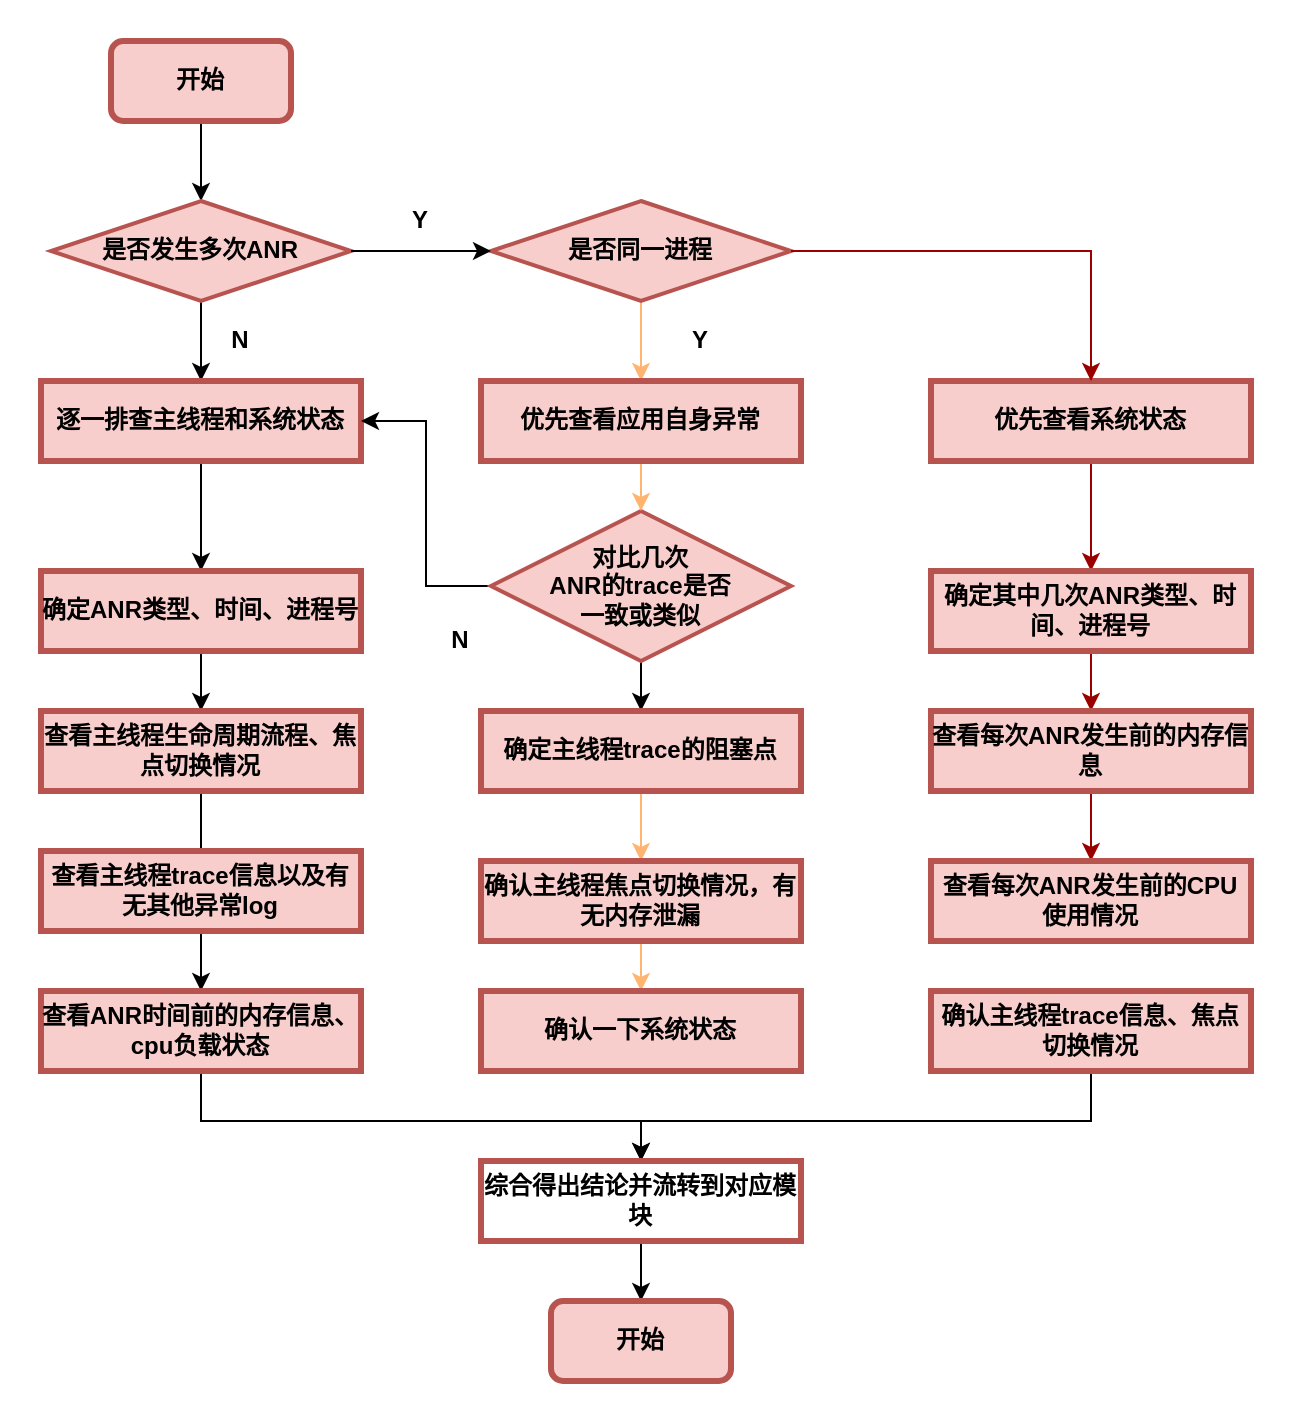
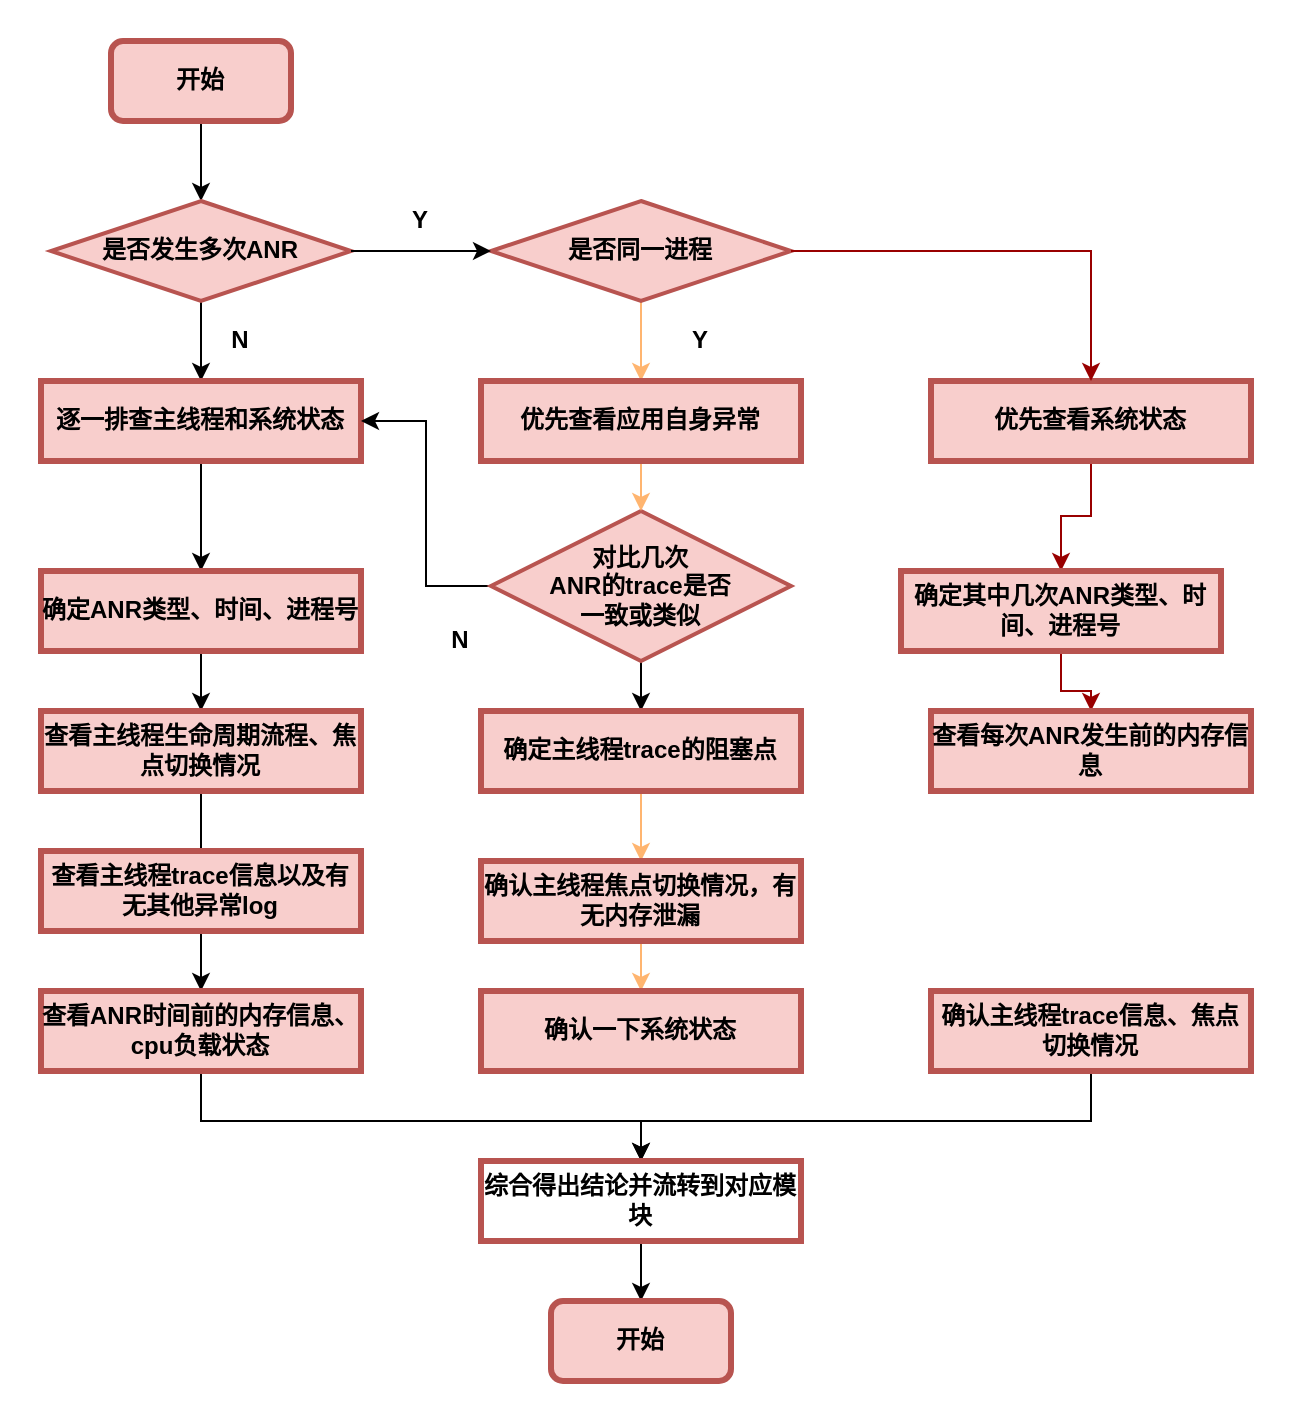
  <mxCell id="0" />
  <mxCell id="1" parent="0" />
  <mxCell id="2" style="edgeStyle=orthogonalEdgeStyle;rounded=0;orthogonalLoop=1;jettySize=auto;html=1;" edge="1" parent="1" source="3" target="5"><mxGeometry relative="1" as="geometry"><mxPoint x="100" y="100" as="targetPoint" /></mxGeometry></mxCell>
  <mxCell id="3" value="开始" style="whiteSpace=wrap;align=center;verticalAlign=middle;fontStyle=1;strokeWidth=3;fillColor=#f8cecc;strokeColor=#b85450;rounded=1;" parent="1" vertex="1"><mxGeometry x="55" y="20" width="90" height="40" as="geometry" /></mxCell>
  <mxCell id="4" style="edgeStyle=orthogonalEdgeStyle;rounded=0;orthogonalLoop=1;jettySize=auto;html=1;entryX=0.5;entryY=0;entryDx=0;entryDy=0;" edge="1" parent="1" source="5" target="12"><mxGeometry relative="1" as="geometry"><mxPoint x="100" y="210" as="targetPoint" /></mxGeometry></mxCell>
  <mxCell id="5" value="是否发生多次ANR" style="strokeWidth=2;html=1;shape=mxgraph.flowchart.decision;whiteSpace=wrap;fillColor=#f8cecc;strokeColor=#b85450;fontStyle=1" vertex="1" parent="1"><mxGeometry x="25" y="100" width="150" height="50" as="geometry" /></mxCell>
  <mxCell id="6" style="edgeStyle=orthogonalEdgeStyle;rounded=0;orthogonalLoop=1;jettySize=auto;html=1;strokeColor=#FFB570;" edge="1" parent="1" source="7" target="25"><mxGeometry relative="1" as="geometry" /></mxCell>
  <mxCell id="7" value="是否同一进程" style="strokeWidth=2;html=1;shape=mxgraph.flowchart.decision;whiteSpace=wrap;fillColor=#f8cecc;strokeColor=#b85450;fontStyle=1" vertex="1" parent="1"><mxGeometry x="245" y="100" width="150" height="50" as="geometry" /></mxCell>
  <mxCell id="8" style="edgeStyle=orthogonalEdgeStyle;rounded=0;orthogonalLoop=1;jettySize=auto;html=1;entryX=0;entryY=0.5;entryDx=0;entryDy=0;entryPerimeter=0;" edge="1" parent="1" source="5" target="7"><mxGeometry relative="1" as="geometry" /></mxCell>
  <mxCell id="9" value="&lt;b&gt;Y&lt;/b&gt;" style="text;html=1;strokeColor=none;fillColor=none;align=center;verticalAlign=middle;whiteSpace=wrap;rounded=0;" vertex="1" parent="1"><mxGeometry x="195" y="100" width="30" height="20" as="geometry" /></mxCell>
  <mxCell id="10" value="&lt;b&gt;N&lt;/b&gt;" style="text;html=1;strokeColor=none;fillColor=none;align=center;verticalAlign=middle;whiteSpace=wrap;rounded=0;" vertex="1" parent="1"><mxGeometry x="105" y="160" width="30" height="20" as="geometry" /></mxCell>
  <mxCell id="11" style="edgeStyle=orthogonalEdgeStyle;rounded=0;orthogonalLoop=1;jettySize=auto;html=1;entryX=0.5;entryY=0;entryDx=0;entryDy=0;" edge="1" parent="1" source="12" target="14"><mxGeometry relative="1" as="geometry" /></mxCell>
  <mxCell id="12" value="逐一排查主线程和系统状态" style="whiteSpace=wrap;align=center;verticalAlign=middle;fontStyle=1;strokeWidth=3;fillColor=#f8cecc;strokeColor=#b85450;rounded=0;" vertex="1" parent="1"><mxGeometry x="20" y="190" width="160" height="40" as="geometry" /></mxCell>
  <mxCell id="13" style="edgeStyle=orthogonalEdgeStyle;rounded=0;orthogonalLoop=1;jettySize=auto;html=1;entryX=0.5;entryY=0;entryDx=0;entryDy=0;" edge="1" parent="1" source="14" target="16"><mxGeometry relative="1" as="geometry" /></mxCell>
  <mxCell id="14" value="确定ANR类型、时间、进程号" style="whiteSpace=wrap;align=center;verticalAlign=middle;fontStyle=1;strokeWidth=3;fillColor=#f8cecc;strokeColor=#b85450;rounded=0;" vertex="1" parent="1"><mxGeometry x="20" y="285" width="160" height="40" as="geometry" /></mxCell>
  <mxCell id="15" style="edgeStyle=orthogonalEdgeStyle;rounded=0;orthogonalLoop=1;jettySize=auto;html=1;endArrow=none;" edge="1" parent="1" source="16" target="18"><mxGeometry relative="1" as="geometry" /></mxCell>
  <mxCell id="16" value="查看主线程生命周期流程、焦点切换情况" style="whiteSpace=wrap;align=center;verticalAlign=middle;fontStyle=1;strokeWidth=3;fillColor=#f8cecc;strokeColor=#b85450;rounded=0;" vertex="1" parent="1"><mxGeometry x="20" y="355" width="160" height="40" as="geometry" /></mxCell>
  <mxCell id="17" style="edgeStyle=orthogonalEdgeStyle;rounded=0;orthogonalLoop=1;jettySize=auto;html=1;" edge="1" parent="1" source="18" target="20"><mxGeometry relative="1" as="geometry" /></mxCell>
  <mxCell id="18" value="查看主线程trace信息以及有无其他异常log" style="whiteSpace=wrap;align=center;verticalAlign=middle;fontStyle=1;strokeWidth=3;fillColor=#f8cecc;strokeColor=#b85450;rounded=0;" vertex="1" parent="1"><mxGeometry x="20" y="425" width="160" height="40" as="geometry" /></mxCell>
  <mxCell id="19" style="edgeStyle=orthogonalEdgeStyle;rounded=0;orthogonalLoop=1;jettySize=auto;html=1;entryX=0.5;entryY=0;entryDx=0;entryDy=0;" edge="1" parent="1" source="20" target="44"><mxGeometry relative="1" as="geometry"><mxPoint x="155" y="580" as="targetPoint" /><Array as="points"><mxPoint x="100" y="560" /><mxPoint x="320" y="560" /></Array></mxGeometry></mxCell>
  <mxCell id="20" value="查看ANR时间前的内存信息、cpu负载状态" style="whiteSpace=wrap;align=center;verticalAlign=middle;fontStyle=1;strokeWidth=3;fillColor=#f8cecc;strokeColor=#b85450;rounded=0;" vertex="1" parent="1"><mxGeometry x="20" y="495" width="160" height="40" as="geometry" /></mxCell>
  <mxCell id="21" style="edgeStyle=orthogonalEdgeStyle;rounded=0;orthogonalLoop=1;jettySize=auto;html=1;entryX=1;entryY=0.5;entryDx=0;entryDy=0;" edge="1" parent="1" source="23" target="12"><mxGeometry relative="1" as="geometry" /></mxCell>
  <mxCell id="22" style="edgeStyle=orthogonalEdgeStyle;rounded=0;orthogonalLoop=1;jettySize=auto;html=1;" edge="1" parent="1" source="23" target="29"><mxGeometry relative="1" as="geometry" /></mxCell>
  <mxCell id="23" value="&lt;div style=&quot;&quot;&gt;&lt;span style=&quot;background-color: initial;&quot;&gt;对比几次&lt;/span&gt;&lt;/div&gt;&lt;div style=&quot;&quot;&gt;&lt;span style=&quot;background-color: initial;&quot;&gt;ANR的trace是否&lt;/span&gt;&lt;/div&gt;&lt;div style=&quot;&quot;&gt;&lt;span style=&quot;background-color: initial;&quot;&gt;一致或类似&lt;/span&gt;&lt;/div&gt;" style="strokeWidth=2;html=1;shape=mxgraph.flowchart.decision;whiteSpace=wrap;fillColor=#f8cecc;strokeColor=#b85450;fontStyle=1;align=center;" vertex="1" parent="1"><mxGeometry x="245" y="255" width="150" height="75" as="geometry" /></mxCell>
  <mxCell id="24" style="edgeStyle=orthogonalEdgeStyle;rounded=0;orthogonalLoop=1;jettySize=auto;html=1;strokeColor=#FFB570;" edge="1" parent="1" source="25" target="23"><mxGeometry relative="1" as="geometry" /></mxCell>
  <mxCell id="25" value="优先查看应用自身异常" style="whiteSpace=wrap;align=center;verticalAlign=middle;fontStyle=1;strokeWidth=3;fillColor=#f8cecc;strokeColor=#b85450;rounded=0;" vertex="1" parent="1"><mxGeometry x="240" y="190" width="160" height="40" as="geometry" /></mxCell>
  <mxCell id="26" value="&lt;b&gt;Y&lt;/b&gt;" style="text;html=1;strokeColor=none;fillColor=none;align=center;verticalAlign=middle;whiteSpace=wrap;rounded=0;" vertex="1" parent="1"><mxGeometry x="335" y="160" width="30" height="20" as="geometry" /></mxCell>
  <mxCell id="27" value="&lt;b&gt;N&lt;/b&gt;" style="text;html=1;strokeColor=none;fillColor=none;align=center;verticalAlign=middle;whiteSpace=wrap;rounded=0;" vertex="1" parent="1"><mxGeometry x="215" y="310" width="30" height="20" as="geometry" /></mxCell>
  <mxCell id="28" style="edgeStyle=orthogonalEdgeStyle;rounded=0;orthogonalLoop=1;jettySize=auto;html=1;entryX=0.5;entryY=0;entryDx=0;entryDy=0;strokeColor=#FFB570;" edge="1" parent="1" source="29" target="31"><mxGeometry relative="1" as="geometry" /></mxCell>
  <mxCell id="29" value="确定主线程trace的阻塞点" style="whiteSpace=wrap;align=center;verticalAlign=middle;fontStyle=1;strokeWidth=3;fillColor=#f8cecc;strokeColor=#b85450;rounded=0;" vertex="1" parent="1"><mxGeometry x="240" y="355" width="160" height="40" as="geometry" /></mxCell>
  <mxCell id="30" style="edgeStyle=orthogonalEdgeStyle;rounded=0;orthogonalLoop=1;jettySize=auto;html=1;entryX=0.5;entryY=0;entryDx=0;entryDy=0;strokeColor=#FFB570;" edge="1" parent="1" source="31" target="32"><mxGeometry relative="1" as="geometry" /></mxCell>
  <mxCell id="31" value="确认主线程焦点切换情况，有无内存泄漏" style="whiteSpace=wrap;align=center;verticalAlign=middle;fontStyle=1;strokeWidth=3;fillColor=#f8cecc;strokeColor=#b85450;rounded=0;" vertex="1" parent="1"><mxGeometry x="240" y="430" width="160" height="40" as="geometry" /></mxCell>
  <mxCell id="32" value="确认一下系统状态" style="whiteSpace=wrap;align=center;verticalAlign=middle;fontStyle=1;strokeWidth=3;fillColor=#f8cecc;strokeColor=#b85450;rounded=0;" vertex="1" parent="1"><mxGeometry x="240" y="495" width="160" height="40" as="geometry" /></mxCell>
  <mxCell id="33" style="edgeStyle=orthogonalEdgeStyle;rounded=0;orthogonalLoop=1;jettySize=auto;html=1;strokeColor=#990000;" edge="1" parent="1" source="34" target="37"><mxGeometry relative="1" as="geometry" /></mxCell>
  <mxCell id="34" value="优先查看系统状态" style="whiteSpace=wrap;align=center;verticalAlign=middle;fontStyle=1;strokeWidth=3;fillColor=#f8cecc;strokeColor=#b85450;rounded=0;" vertex="1" parent="1"><mxGeometry x="465" y="190" width="160" height="40" as="geometry" /></mxCell>
  <mxCell id="35" style="edgeStyle=orthogonalEdgeStyle;rounded=0;orthogonalLoop=1;jettySize=auto;html=1;entryX=0.5;entryY=0;entryDx=0;entryDy=0;strokeColor=#990000;" edge="1" parent="1" source="7" target="34"><mxGeometry relative="1" as="geometry" /></mxCell>
  <mxCell id="36" style="edgeStyle=orthogonalEdgeStyle;rounded=0;orthogonalLoop=1;jettySize=auto;html=1;strokeColor=#990000;" edge="1" parent="1" source="37" target="39"><mxGeometry relative="1" as="geometry" /></mxCell>
- <mxCell id="37" value="确定其中几次ANR类型、时间、进程号" style="whiteSpace=wrap;align=center;verticalAlign=middle;fontStyle=1;strokeWidth=3;fillColor=#f8cecc;strokeColor=#b85450;rounded=0;" vertex="1" parent="1"><mxGeometry x="465" y="285" width="160" height="40" as="geometry" /></mxCell>
- <mxCell id="38" style="edgeStyle=orthogonalEdgeStyle;rounded=0;orthogonalLoop=1;jettySize=auto;html=1;strokeColor=#990000;" edge="1" parent="1" source="39" target="40"><mxGeometry relative="1" as="geometry" /></mxCell>
+ <mxCell id="37" value="确定其中几次ANR类型、时间、进程号" style="whiteSpace=wrap;align=center;verticalAlign=middle;fontStyle=1;strokeWidth=3;fillColor=#f8cecc;strokeColor=#b85450;rounded=0;" vertex="1" parent="1"><mxGeometry x="450" y="285" width="160" height="40" as="geometry" /></mxCell>
  <mxCell id="39" value="查看每次ANR发生前的内存信息" style="whiteSpace=wrap;align=center;verticalAlign=middle;fontStyle=1;strokeWidth=3;fillColor=#f8cecc;strokeColor=#b85450;rounded=0;" vertex="1" parent="1"><mxGeometry x="465" y="355" width="160" height="40" as="geometry" /></mxCell>
- <mxCell id="40" value="查看每次ANR发生前的CPU使用情况" style="whiteSpace=wrap;align=center;verticalAlign=middle;fontStyle=1;strokeWidth=3;fillColor=#f8cecc;strokeColor=#b85450;rounded=0;" vertex="1" parent="1"><mxGeometry x="465" y="430" width="160" height="40" as="geometry" /></mxCell>
  <mxCell id="41" style="edgeStyle=orthogonalEdgeStyle;rounded=0;orthogonalLoop=1;jettySize=auto;html=1;entryX=0.5;entryY=0;entryDx=0;entryDy=0;" edge="1" parent="1" source="42" target="44"><mxGeometry relative="1" as="geometry"><mxPoint x="475" y="590" as="targetPoint" /><Array as="points"><mxPoint x="545" y="560" /><mxPoint x="320" y="560" /></Array></mxGeometry></mxCell>
  <mxCell id="42" value="确认主线程trace信息、焦点切换情况" style="whiteSpace=wrap;align=center;verticalAlign=middle;fontStyle=1;strokeWidth=3;fillColor=#f8cecc;strokeColor=#b85450;rounded=0;" vertex="1" parent="1"><mxGeometry x="465" y="495" width="160" height="40" as="geometry" /></mxCell>
  <mxCell id="43" style="edgeStyle=orthogonalEdgeStyle;rounded=0;orthogonalLoop=1;jettySize=auto;html=1;" edge="1" parent="1" source="44" target="45"><mxGeometry relative="1" as="geometry" /></mxCell>
  <mxCell id="44" value="综合得出结论并流转到对应模块" style="whiteSpace=wrap;align=center;verticalAlign=middle;fontStyle=1;strokeWidth=3;fillColor=#ffffff;strokeColor=#b85450;rounded=0;" vertex="1" parent="1"><mxGeometry x="240" y="580" width="160" height="40" as="geometry" /></mxCell>
  <mxCell id="45" value="开始" style="whiteSpace=wrap;align=center;verticalAlign=middle;fontStyle=1;strokeWidth=3;fillColor=#f8cecc;strokeColor=#b85450;rounded=1;" vertex="1" parent="1"><mxGeometry x="275" y="650" width="90" height="40" as="geometry" /></mxCell>
